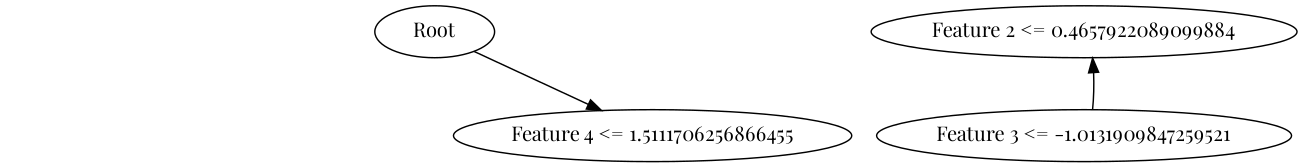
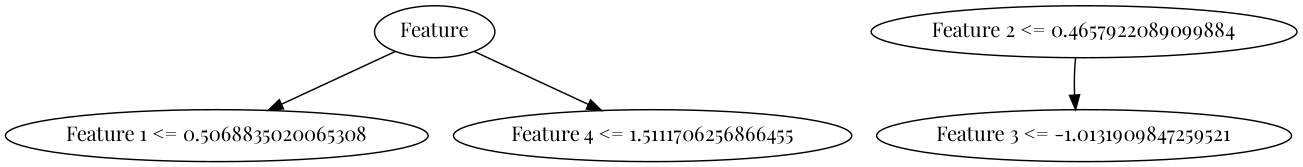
  digraph {
    fontname="Playfair Display"
    node [fontname="Playfair Display"]
    edge [fontname="Playfair Display"]
-   n1 [label=Root]
+   n1 [label=Feature]
+   n2 [label="Feature 1 <= 0.5068835020065308"]
    n3 [label="Feature 4 <= 1.5111706256866455"]
    n4 [label="Feature 2 <= 0.4657922089099884"]
    n5 [label="Feature 3 <= -1.0131909847259521"]
+   n1 -> n2
    n1 -> n3
-   n5 -> n4
+   n4 -> n5
  }
